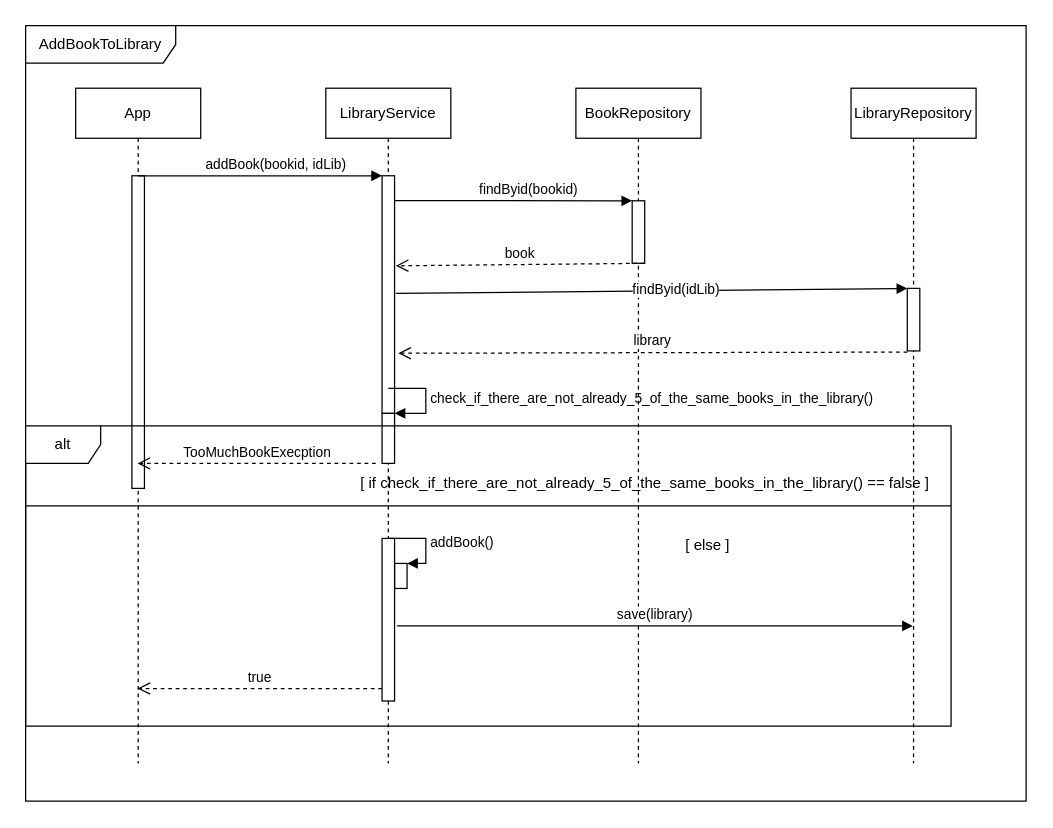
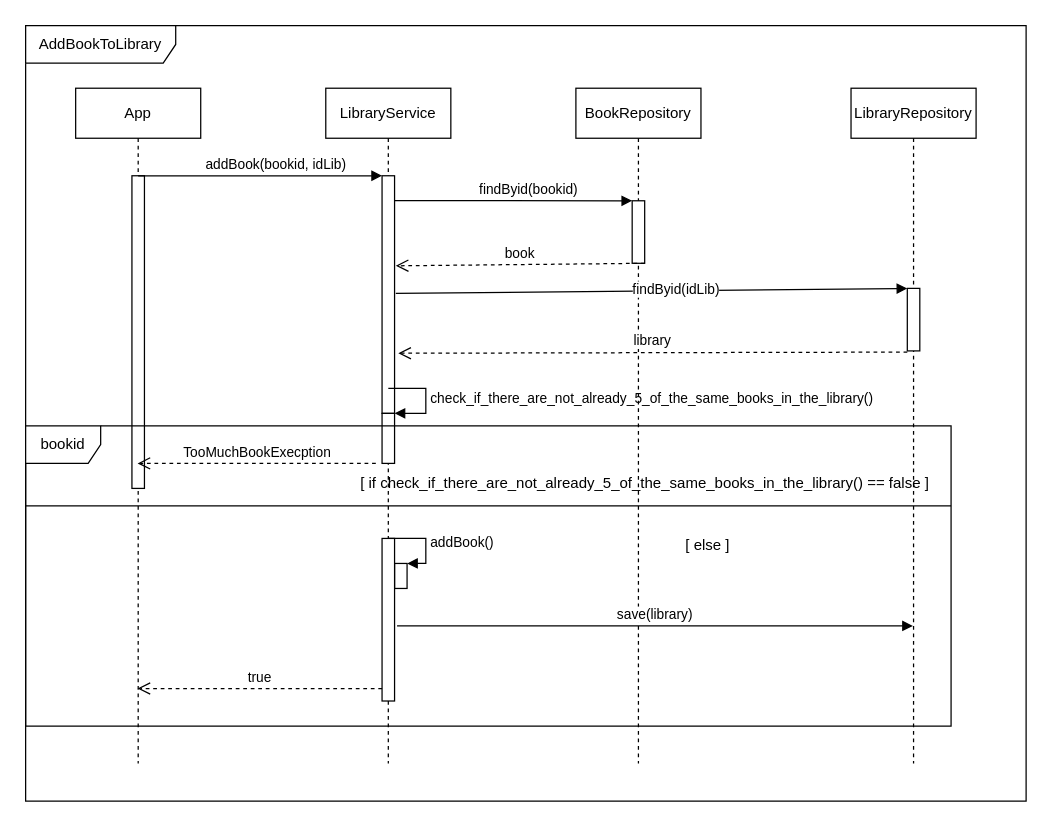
  <mxCell id="0" />
  <mxCell id="1" parent="0" />
  <mxCell id="2" value="&lt;div&gt;AddBookToLibrary&lt;/div&gt;" style="shape=umlFrame;whiteSpace=wrap;html=1;width=120;height=30;" parent="1" vertex="1"><mxGeometry x="20" y="20" width="800" height="620" as="geometry" /></mxCell>
  <mxCell id="3" value="App" style="shape=umlLifeline;perimeter=lifelinePerimeter;whiteSpace=wrap;html=1;container=1;collapsible=0;recursiveResize=0;outlineConnect=0;" parent="1" vertex="1"><mxGeometry x="60" y="70" width="100" height="540" as="geometry" /></mxCell>
  <mxCell id="4" value="" style="html=1;points=[];perimeter=orthogonalPerimeter;" parent="3" vertex="1"><mxGeometry x="45" y="70" width="10" height="250" as="geometry" /></mxCell>
  <mxCell id="5" value="LibraryService" style="shape=umlLifeline;perimeter=lifelinePerimeter;whiteSpace=wrap;html=1;container=1;collapsible=0;recursiveResize=0;outlineConnect=0;" parent="1" vertex="1"><mxGeometry x="260" y="70" width="100" height="540" as="geometry" /></mxCell>
  <mxCell id="6" value="" style="html=1;points=[];perimeter=orthogonalPerimeter;" parent="5" vertex="1"><mxGeometry x="45" y="70" width="10" height="190" as="geometry" /></mxCell>
  <mxCell id="7" value="" style="html=1;points=[];perimeter=orthogonalPerimeter;" parent="5" vertex="1"><mxGeometry x="45" y="260" width="10" height="40" as="geometry" /></mxCell>
  <mxCell id="8" value="check_if_there_are_not_already_5_of_the_same_books_in_the_library()" style="edgeStyle=orthogonalEdgeStyle;html=1;align=left;spacingLeft=2;endArrow=block;rounded=0;entryX=1;entryY=0;" parent="5" target="7" edge="1"><mxGeometry relative="1" as="geometry"><mxPoint x="50" y="240" as="sourcePoint" /><Array as="points"><mxPoint x="80" y="240" /></Array></mxGeometry></mxCell>
  <mxCell id="9" value="TooMuchBookExecption" style="html=1;verticalAlign=bottom;endArrow=open;dashed=1;endSize=8;rounded=0;" parent="5" target="3" edge="1"><mxGeometry relative="1" as="geometry"><mxPoint x="40" y="300" as="sourcePoint" /><mxPoint x="-40" y="300" as="targetPoint" /></mxGeometry></mxCell>
  <mxCell id="10" value="" style="html=1;points=[];perimeter=orthogonalPerimeter;" parent="5" vertex="1"><mxGeometry x="55" y="380" width="10" height="20" as="geometry" /></mxCell>
  <mxCell id="11" value="addBook()" style="edgeStyle=orthogonalEdgeStyle;html=1;align=left;spacingLeft=2;endArrow=block;rounded=0;entryX=1;entryY=0;" parent="5" target="10" edge="1"><mxGeometry relative="1" as="geometry"><mxPoint x="50" y="360" as="sourcePoint" /><Array as="points"><mxPoint x="80" y="360" /></Array></mxGeometry></mxCell>
  <mxCell id="12" value="" style="html=1;points=[];perimeter=orthogonalPerimeter;" parent="5" vertex="1"><mxGeometry x="45" y="360" width="10" height="130" as="geometry" /></mxCell>
  <mxCell id="13" value="true" style="html=1;verticalAlign=bottom;endArrow=open;dashed=1;endSize=8;rounded=0;" parent="5" target="3" edge="1"><mxGeometry relative="1" as="geometry"><mxPoint x="45" y="480" as="sourcePoint" /><mxPoint x="-35" y="480" as="targetPoint" /></mxGeometry></mxCell>
  <mxCell id="14" value="LibraryRepository" style="shape=umlLifeline;perimeter=lifelinePerimeter;whiteSpace=wrap;html=1;container=1;collapsible=0;recursiveResize=0;outlineConnect=0;" parent="1" vertex="1"><mxGeometry x="680" y="70" width="100" height="540" as="geometry" /></mxCell>
  <mxCell id="15" value="" style="html=1;points=[];perimeter=orthogonalPerimeter;" parent="14" vertex="1"><mxGeometry x="45" y="160.05" width="10" height="50" as="geometry" /></mxCell>
  <mxCell id="16" value="BookRepository" style="shape=umlLifeline;perimeter=lifelinePerimeter;whiteSpace=wrap;html=1;container=1;collapsible=0;recursiveResize=0;outlineConnect=0;" parent="1" vertex="1"><mxGeometry x="460" y="70" width="100" height="540" as="geometry" /></mxCell>
  <mxCell id="17" value="" style="html=1;points=[];perimeter=orthogonalPerimeter;" parent="16" vertex="1"><mxGeometry x="45" y="90" width="10" height="50" as="geometry" /></mxCell>
  <mxCell id="18" value="book" style="html=1;verticalAlign=bottom;endArrow=open;dashed=1;endSize=8;rounded=0;entryX=1.1;entryY=0.379;entryDx=0;entryDy=0;entryPerimeter=0;" parent="16" target="6" edge="1"><mxGeometry relative="1" as="geometry"><mxPoint x="55" y="140" as="sourcePoint" /><mxPoint x="-25" y="140" as="targetPoint" /></mxGeometry></mxCell>
  <mxCell id="19" value="&lt;div&gt;addBook(bookid, idLib)&lt;/div&gt;" style="html=1;verticalAlign=bottom;endArrow=block;rounded=0;" parent="1" target="6" edge="1"><mxGeometry x="0.128" width="80" relative="1" as="geometry"><mxPoint x="110" y="140" as="sourcePoint" /><mxPoint x="190" y="140" as="targetPoint" /><mxPoint as="offset" /></mxGeometry></mxCell>
  <mxCell id="20" value="findByid(bookid)" style="html=1;verticalAlign=bottom;endArrow=block;rounded=0;exitX=1;exitY=0.105;exitDx=0;exitDy=0;exitPerimeter=0;" parent="1" source="6" edge="1"><mxGeometry x="0.128" width="80" relative="1" as="geometry"><mxPoint x="320" y="160" as="sourcePoint" /><mxPoint x="505" y="160" as="targetPoint" /><mxPoint as="offset" /></mxGeometry></mxCell>
  <mxCell id="21" value="&lt;div&gt;findByid(idLib)&lt;/div&gt;" style="html=1;verticalAlign=bottom;endArrow=block;rounded=0;exitX=1.1;exitY=0.495;exitDx=0;exitDy=0;exitPerimeter=0;" parent="1" source="6" edge="1"><mxGeometry x="0.095" y="-8" width="80" relative="1" as="geometry"><mxPoint x="535" y="230.05" as="sourcePoint" /><mxPoint x="725" y="230.1" as="targetPoint" /><mxPoint as="offset" /></mxGeometry></mxCell>
  <mxCell id="22" value="save(library)" style="html=1;verticalAlign=bottom;endArrow=block;rounded=0;exitX=1.2;exitY=0.538;exitDx=0;exitDy=0;exitPerimeter=0;" parent="1" source="12" target="14" edge="1"><mxGeometry width="80" relative="1" as="geometry"><mxPoint x="320" y="500" as="sourcePoint" /><mxPoint x="400" y="500" as="targetPoint" /></mxGeometry></mxCell>
  <mxCell id="23" value="library" style="html=1;verticalAlign=bottom;endArrow=open;dashed=1;endSize=8;rounded=0;entryX=1.3;entryY=0.747;entryDx=0;entryDy=0;entryPerimeter=0;exitX=0;exitY=1.019;exitDx=0;exitDy=0;exitPerimeter=0;" parent="1" source="15" target="6" edge="1"><mxGeometry relative="1" as="geometry"><mxPoint x="740" y="280.05" as="sourcePoint" /><mxPoint x="541" y="282.06" as="targetPoint" /></mxGeometry></mxCell>
  <mxCell id="24" value="" style="line;strokeWidth=1;fillColor=none;align=left;verticalAlign=middle;spacingTop=-1;spacingLeft=3;spacingRight=3;rotatable=0;labelPosition=right;points=[];portConstraint=eastwest;" parent="1" vertex="1"><mxGeometry x="20" y="400" width="740" height="8" as="geometry" /></mxCell>
  <mxCell id="25" value="" style="shape=table;startSize=0;container=1;collapsible=1;childLayout=tableLayout;fixedRows=1;rowLines=0;fontStyle=0;align=center;resizeLast=1;strokeColor=none;fillColor=none;collapsible=0;" parent="1" vertex="1"><mxGeometry x="250" y="370" width="510" height="30" as="geometry" /></mxCell>
  <mxCell id="26" value="" style="shape=tableRow;horizontal=0;startSize=0;swimlaneHead=0;swimlaneBody=0;fillColor=none;collapsible=0;dropTarget=0;points=[[0,0.5],[1,0.5]];portConstraint=eastwest;top=0;left=0;right=0;bottom=0;" parent="25" vertex="1"><mxGeometry width="510" height="30" as="geometry" /></mxCell>
  <mxCell id="27" value="" style="shape=partialRectangle;connectable=0;fillColor=none;top=0;left=0;bottom=0;right=0;editable=1;overflow=hidden;" parent="26" vertex="1"><mxGeometry width="30" height="30" as="geometry"><mxRectangle width="30" height="30" as="alternateBounds" /></mxGeometry></mxCell>
  <mxCell id="28" value="[ if check_if_there_are_not_already_5_of_the_same_books_in_the_library() == false ]" style="shape=partialRectangle;connectable=0;fillColor=none;top=0;left=0;bottom=0;right=0;align=left;spacingLeft=6;overflow=hidden;" parent="26" vertex="1"><mxGeometry x="30" width="480" height="30" as="geometry"><mxRectangle width="480" height="30" as="alternateBounds" /></mxGeometry></mxCell>
  <mxCell id="29" value="" style="shape=table;startSize=0;container=1;collapsible=1;childLayout=tableLayout;fixedRows=1;rowLines=0;fontStyle=0;align=center;resizeLast=1;strokeColor=none;fillColor=none;collapsible=0;" parent="1" vertex="1"><mxGeometry x="510" y="420" width="230" height="30" as="geometry" /></mxCell>
  <mxCell id="30" value="" style="shape=tableRow;horizontal=0;startSize=0;swimlaneHead=0;swimlaneBody=0;fillColor=none;collapsible=0;dropTarget=0;points=[[0,0.5],[1,0.5]];portConstraint=eastwest;top=0;left=0;right=0;bottom=0;" parent="29" vertex="1"><mxGeometry width="230" height="30" as="geometry" /></mxCell>
  <mxCell id="31" value="" style="shape=partialRectangle;connectable=0;fillColor=none;top=0;left=0;bottom=0;right=0;editable=1;overflow=hidden;" parent="30" vertex="1"><mxGeometry width="30" height="30" as="geometry"><mxRectangle width="30" height="30" as="alternateBounds" /></mxGeometry></mxCell>
  <mxCell id="32" value="[ else ]" style="shape=partialRectangle;connectable=0;fillColor=none;top=0;left=0;bottom=0;right=0;align=left;spacingLeft=6;overflow=hidden;" parent="30" vertex="1"><mxGeometry x="30" width="200" height="30" as="geometry"><mxRectangle width="200" height="30" as="alternateBounds" /></mxGeometry></mxCell>
- <mxCell id="33" value="alt" style="shape=umlFrame;whiteSpace=wrap;html=1;" vertex="1" parent="1"><mxGeometry x="20" y="340" width="740" height="240" as="geometry" /></mxCell>
+ <mxCell id="33" value="bookid" style="shape=umlFrame;whiteSpace=wrap;html=1;" vertex="1" parent="1"><mxGeometry x="20" y="340" width="740" height="240" as="geometry" /></mxCell>
